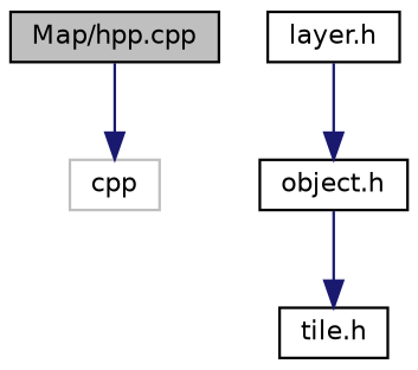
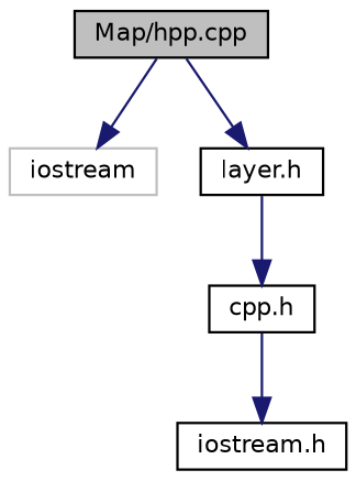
  digraph {
    node [color=black fillcolor=white fontname=Helvetica fontsize=10 shape=record style=filled]
    edge [color=midnightblue fontname=Helvetica fontsize=10 labelfontname=Helvetica labelfontsize=10 style=solid]
    n1 [fillcolor=grey75 fontcolor=black height=0.2 label="Map/hpp.cpp" width=0.4]
-   n2 [color=grey75 height=0.2 label=cpp width=0.4]
+   n2 [color=grey75 height=0.2 label=iostream width=0.4]
    n3 [height=0.2 label="layer.h" width=0.4]
-   n4 [height=0.2 label="object.h" width=0.4]
-   n5 [height=0.2 label="tile.h" width=0.4]
+   n4 [height=0.2 label="cpp.h" width=0.4]
+   n5 [height=0.2 label="iostream.h" width=0.4]
    n1 -> n2
+   n1 -> n3
    n3 -> n4
    n4 -> n5
  }
